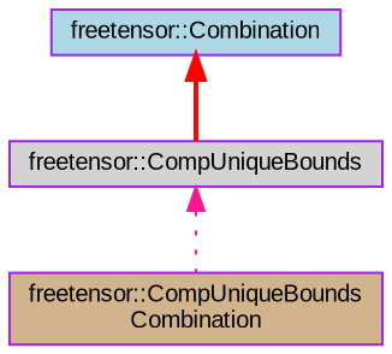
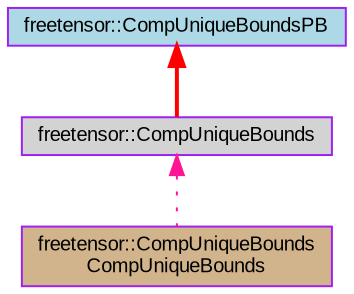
  digraph {
    fontname="Liberation Sans"
    node [color=purple fontname="Liberation Sans" fontsize=10 shape=box style=filled]
    edge [dir=back fontname="Liberation Sans" fontsize=10 labelfontname=Helvetica labelfontsize=10]
    n1 [fillcolor=lightgrey fontcolor=black height=0.2 label="freetensor::CompUniqueBounds" width=0.4]
-   n2 [fillcolor=tan height=0.2 label="freetensor::CompUniqueBounds\lCombination" width=0.4]
-   n3 [fillcolor=lightblue height=0.2 label="freetensor::Combination" width=0.4]
+   n2 [fillcolor=tan height=0.2 label="freetensor::CompUniqueBounds\lCompUniqueBounds" width=0.4]
+   n3 [fillcolor=lightblue height=0.2 label="freetensor::CompUniqueBoundsPB" width=0.4]
    n1 -> n2 [color=deeppink style=dotted]
    n3 -> n1 [color=red style=bold]
  }
